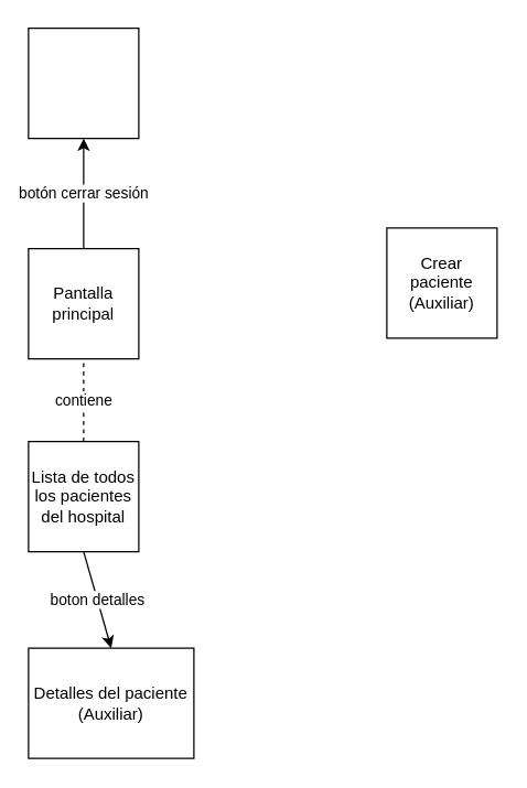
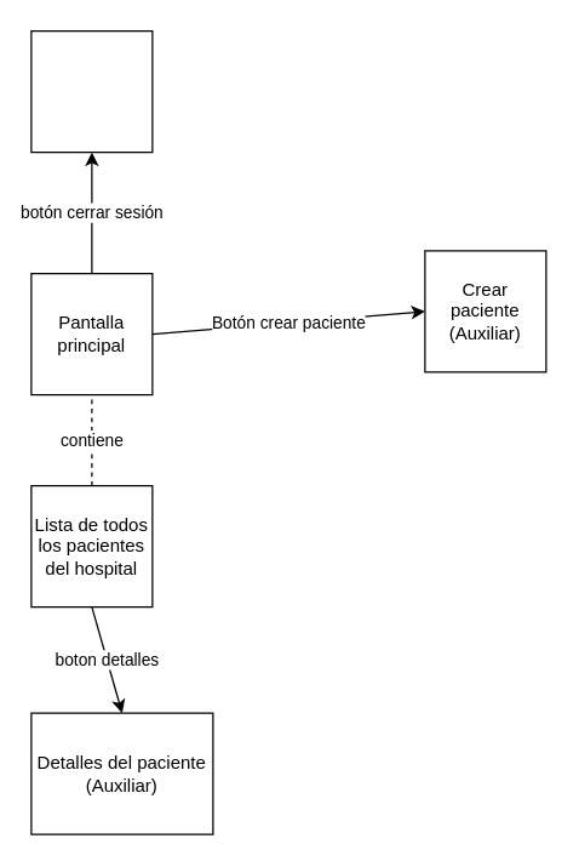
  <mxCell id="0" />
  <mxCell id="1" parent="0" />
  <mxCell id="2" value="Pantalla principal" style="whiteSpace=wrap;html=1;aspect=fixed;" vertex="1" parent="1"><mxGeometry x="20" y="180" width="80" height="80" as="geometry" /></mxCell>
  <mxCell id="3" value="Crear paciente&lt;br&gt;(Auxiliar)" style="whiteSpace=wrap;html=1;aspect=fixed;" vertex="1" parent="1"><mxGeometry x="280" y="165" width="80" height="80" as="geometry" /></mxCell>
+ <mxCell id="4" value="Botón crear paciente" style="endArrow=classic;rounded=0;entryX=0;entryY=0.5;entryDx=0;entryDy=0;html=1;exitX=1;exitY=0.5;exitDx=0;exitDy=0;" edge="1" parent="1" source="2" target="3"><mxGeometry width="50" height="50" relative="1" as="geometry"><mxPoint x="140" y="190" as="sourcePoint" /><mxPoint x="150" y="170" as="targetPoint" /></mxGeometry></mxCell>
  <mxCell id="5" value="contiene" style="endArrow=none;dashed=1;html=1;rounded=0;entryX=0.5;entryY=1;entryDx=0;entryDy=0;exitX=0.5;exitY=0;exitDx=0;exitDy=0;" edge="1" parent="1" source="6" target="2"><mxGeometry width="50" height="50" relative="1" as="geometry"><mxPoint x="-220" y="350" as="sourcePoint" /><mxPoint x="-170" y="300" as="targetPoint" /></mxGeometry></mxCell>
  <mxCell id="6" value="Lista de todos los pacientes del hospital" style="whiteSpace=wrap;html=1;aspect=fixed;" vertex="1" parent="1"><mxGeometry x="20" y="320" width="80" height="80" as="geometry" /></mxCell>
  <mxCell id="7" value="boton detalles" style="endArrow=classic;html=1;rounded=0;exitX=0.5;exitY=1;exitDx=0;exitDy=0;entryX=0.5;entryY=0;entryDx=0;entryDy=0;" edge="1" parent="1" source="6" target="8"><mxGeometry width="50" height="50" relative="1" as="geometry"><mxPoint x="-20" y="370" as="sourcePoint" /><mxPoint x="-40" y="430" as="targetPoint" /></mxGeometry></mxCell>
  <mxCell id="8" value="Detalles del paciente&lt;br&gt;(Auxiliar)" style="whiteSpace=wrap;html=1;aspect=fixed;" vertex="1" parent="1"><mxGeometry x="20" y="470" width="120" height="80" as="geometry" /></mxCell>
  <mxCell id="9" value="" style="whiteSpace=wrap;html=1;aspect=fixed;" vertex="1" parent="1"><mxGeometry x="20" y="20" width="80" height="80" as="geometry" /></mxCell>
  <mxCell id="10" value="botón cerrar sesión" style="endArrow=classic;html=1;rounded=0;exitX=0.5;exitY=0;exitDx=0;exitDy=0;entryX=0.5;entryY=1;entryDx=0;entryDy=0;" edge="1" parent="1" source="2" target="9"><mxGeometry width="50" height="50" relative="1" as="geometry"><mxPoint x="120" y="140" as="sourcePoint" /><mxPoint x="170" as="targetPoint" y="90" /></mxGeometry></mxCell>
